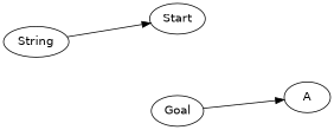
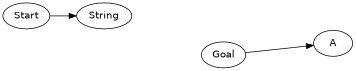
  digraph {
    fontname="DejaVu Sans"
    rankdir=LR
    node [fontname="DejaVu Sans"]
    edge [fontname="DejaVu Sans"]
    Start
    String
    n3 [label="Console[A]" style=invis]
    Goal
    A
-   String -> Start
+   Start -> String
    String -> n3 [label=next style=invis]
    n3 -> A [label=eval style=invis]
    Goal -> A
  }
